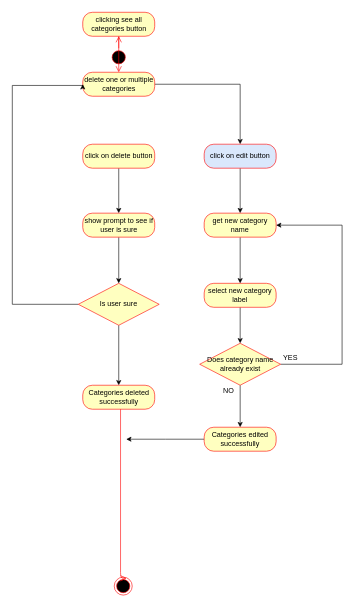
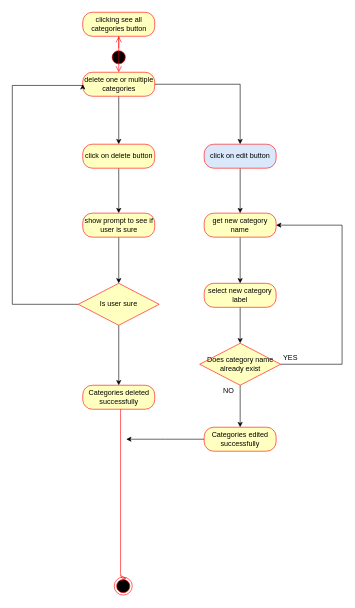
  <mxCell id="0" />
  <mxCell id="1" parent="0" />
  <mxCell id="2" value="" style="ellipse;html=1;shape=startState;fillColor=#000000;strokeColor=#ff0000;" parent="1" vertex="1"><mxGeometry x="182.5" y="80" width="30" height="30" as="geometry" /></mxCell>
  <mxCell id="3" value="" style="edgeStyle=orthogonalEdgeStyle;html=1;verticalAlign=bottom;endArrow=open;endSize=8;strokeColor=#ff0000;" parent="1" source="2" target="14" edge="1"><mxGeometry relative="1" as="geometry"><mxPoint x="197.5" y="170" as="targetPoint" /></mxGeometry></mxCell>
  <mxCell id="4" value="" style="ellipse;html=1;shape=endState;fillColor=#000000;strokeColor=#ff0000;" parent="1" vertex="1"><mxGeometry x="190" y="962" width="30" height="30" as="geometry" /></mxCell>
+ <mxCell id="5" value="" style="edgeStyle=orthogonalEdgeStyle;rounded=0;orthogonalLoop=1;jettySize=auto;html=1;" edge="1" parent="1" source="7" target="9"><mxGeometry relative="1" as="geometry" /></mxCell>
  <mxCell id="6" value="" style="edgeStyle=orthogonalEdgeStyle;rounded=0;orthogonalLoop=1;jettySize=auto;html=1;entryX=0.5;entryY=0;entryDx=0;entryDy=0;" edge="1" parent="1" source="7" target="22"><mxGeometry relative="1" as="geometry"><mxPoint x="337.5" y="140" as="targetPoint" /></mxGeometry></mxCell>
  <mxCell id="7" value="delete one or multiple categories" style="rounded=1;whiteSpace=wrap;html=1;arcSize=40;fontColor=#000000;fillColor=#ffffc0;strokeColor=#ff0000;" parent="1" vertex="1"><mxGeometry x="137.5" y="120" width="120" height="40" as="geometry" /></mxCell>
  <mxCell id="8" value="" style="edgeStyle=orthogonalEdgeStyle;rounded=0;orthogonalLoop=1;jettySize=auto;html=1;" edge="1" parent="1" source="9" target="20"><mxGeometry relative="1" as="geometry" /></mxCell>
  <mxCell id="9" value="click on delete button" style="rounded=1;whiteSpace=wrap;html=1;arcSize=40;fontColor=#000000;fillColor=#ffffc0;strokeColor=#ff0000;" vertex="1" parent="1"><mxGeometry x="137.5" y="240" width="120" height="40" as="geometry" /></mxCell>
  <mxCell id="10" value="" style="edgeStyle=orthogonalEdgeStyle;rounded=0;orthogonalLoop=1;jettySize=auto;html=1;entryX=0.5;entryY=0;entryDx=0;entryDy=0;" edge="1" parent="1" source="12" target="16"><mxGeometry relative="1" as="geometry"><mxPoint x="197.5" y="470" as="targetPoint" /></mxGeometry></mxCell>
  <mxCell id="11" value="" style="edgeStyle=orthogonalEdgeStyle;rounded=0;orthogonalLoop=1;jettySize=auto;html=1;entryX=0;entryY=0.5;entryDx=0;entryDy=0;" edge="1" parent="1" source="12" target="7"><mxGeometry relative="1" as="geometry"><mxPoint x="40" y="142" as="targetPoint" /><Array as="points"><mxPoint x="20" y="507" /><mxPoint x="20" y="142" /><mxPoint x="138" y="142" /></Array></mxGeometry></mxCell>
  <mxCell id="12" value="Is user sure" style="rhombus;whiteSpace=wrap;html=1;fillColor=#ffffc0;strokeColor=#ff0000;" parent="1" vertex="1"><mxGeometry x="130" y="472" width="135" height="70" as="geometry" /></mxCell>
  <mxCell id="13" value="" style="edgeStyle=orthogonalEdgeStyle;rounded=0;orthogonalLoop=1;jettySize=auto;html=1;" edge="1" parent="1" source="20" target="12"><mxGeometry relative="1" as="geometry" /></mxCell>
  <mxCell id="14" value="clicking see all categories button" style="rounded=1;whiteSpace=wrap;html=1;arcSize=40;fontColor=#000000;fillColor=#ffffc0;strokeColor=#ff0000;" parent="1" vertex="1"><mxGeometry x="137.5" y="20" width="120" height="40" as="geometry" /></mxCell>
  <mxCell id="15" value="" style="edgeStyle=orthogonalEdgeStyle;html=1;verticalAlign=bottom;endArrow=open;endSize=8;strokeColor=#ff0000;entryX=0.5;entryY=0;entryDx=0;entryDy=0;" parent="1" source="14" target="7" edge="1"><mxGeometry relative="1" as="geometry"><mxPoint x="70" y="110" as="targetPoint" /></mxGeometry></mxCell>
  <mxCell id="16" value="Categories deleted successfully" style="rounded=1;whiteSpace=wrap;html=1;arcSize=40;fontColor=#000000;fillColor=#ffffc0;strokeColor=#ff0000;" parent="1" vertex="1"><mxGeometry x="137.5" y="642" width="120" height="40" as="geometry" /></mxCell>
  <mxCell id="17" value="" style="edgeStyle=orthogonalEdgeStyle;html=1;verticalAlign=bottom;endArrow=open;endSize=8;strokeColor=#ff0000;entryX=1;entryY=0;entryDx=0;entryDy=0;" parent="1" source="16" edge="1"><mxGeometry relative="1" as="geometry"><mxPoint x="210.5" y="964" as="targetPoint" /><Array as="points"><mxPoint x="200.5" y="964" /></Array></mxGeometry></mxCell>
  <mxCell id="18" value="YES" style="text;html=1;resizable=0;points=[];autosize=1;align=left;verticalAlign=top;spacingTop=-4;" vertex="1" parent="1"><mxGeometry x="470" y="587" width="40" height="20" as="geometry" /></mxCell>
  <mxCell id="19" value="NO" style="text;html=1;resizable=0;points=[];autosize=1;align=left;verticalAlign=top;spacingTop=-4;" vertex="1" parent="1"><mxGeometry x="370" y="642" width="30" height="20" as="geometry" /></mxCell>
  <mxCell id="20" value="show prompt to see if user is sure" style="rounded=1;whiteSpace=wrap;html=1;arcSize=40;fontColor=#000000;fillColor=#ffffc0;strokeColor=#ff0000;" parent="1" vertex="1"><mxGeometry x="137.5" y="355" width="120" height="40" as="geometry" /></mxCell>
  <mxCell id="21" style="edgeStyle=orthogonalEdgeStyle;rounded=0;orthogonalLoop=1;jettySize=auto;html=1;" edge="1" parent="1" source="22" target="24"><mxGeometry relative="1" as="geometry" /></mxCell>
  <mxCell id="22" value="click on edit button" style="rounded=1;whiteSpace=wrap;html=1;arcSize=40;fontColor=#000000;fillColor=#dae8fc;strokeColor=#ff0000;" vertex="1" parent="1"><mxGeometry x="340" y="240" width="120" height="40" as="geometry" /></mxCell>
  <mxCell id="23" style="edgeStyle=orthogonalEdgeStyle;rounded=0;orthogonalLoop=1;jettySize=auto;html=1;" edge="1" parent="1" source="24" target="26"><mxGeometry relative="1" as="geometry" /></mxCell>
  <mxCell id="24" value="get new category name" style="rounded=1;whiteSpace=wrap;html=1;arcSize=40;fontColor=#000000;fillColor=#ffffc0;strokeColor=#ff0000;" vertex="1" parent="1"><mxGeometry x="340" y="355" width="120" height="40" as="geometry" /></mxCell>
  <mxCell id="25" style="edgeStyle=orthogonalEdgeStyle;rounded=0;orthogonalLoop=1;jettySize=auto;html=1;entryX=0.5;entryY=0;entryDx=0;entryDy=0;" edge="1" parent="1" source="26" target="29"><mxGeometry relative="1" as="geometry" /></mxCell>
  <mxCell id="26" value="select new category label" style="rounded=1;whiteSpace=wrap;html=1;arcSize=40;fontColor=#000000;fillColor=#ffffc0;strokeColor=#ff0000;" vertex="1" parent="1"><mxGeometry x="340" y="472" width="120" height="40" as="geometry" /></mxCell>
  <mxCell id="27" value="" style="edgeStyle=orthogonalEdgeStyle;rounded=0;orthogonalLoop=1;jettySize=auto;html=1;" edge="1" parent="1" source="29" target="24"><mxGeometry relative="1" as="geometry"><mxPoint x="460" y="365" as="targetPoint" /><Array as="points"><mxPoint x="570" y="607" /><mxPoint x="570" y="375" /></Array></mxGeometry></mxCell>
  <mxCell id="28" style="edgeStyle=orthogonalEdgeStyle;rounded=0;orthogonalLoop=1;jettySize=auto;html=1;entryX=0.5;entryY=0;entryDx=0;entryDy=0;" edge="1" parent="1" source="29" target="31"><mxGeometry relative="1" as="geometry" /></mxCell>
  <mxCell id="29" value="Does category name already exist" style="rhombus;whiteSpace=wrap;html=1;fillColor=#ffffc0;strokeColor=#ff0000;" vertex="1" parent="1"><mxGeometry x="332.5" y="572" width="135" height="70" as="geometry" /></mxCell>
  <mxCell id="30" value="" style="edgeStyle=orthogonalEdgeStyle;rounded=0;orthogonalLoop=1;jettySize=auto;html=1;" edge="1" parent="1" source="31"><mxGeometry relative="1" as="geometry"><mxPoint x="210" y="732" as="targetPoint" /></mxGeometry></mxCell>
  <mxCell id="31" value="Categories edited successfully" style="rounded=1;whiteSpace=wrap;html=1;arcSize=40;fontColor=#000000;fillColor=#ffffc0;strokeColor=#ff0000;" vertex="1" parent="1"><mxGeometry x="340" y="712" width="120" height="40" as="geometry" /></mxCell>
